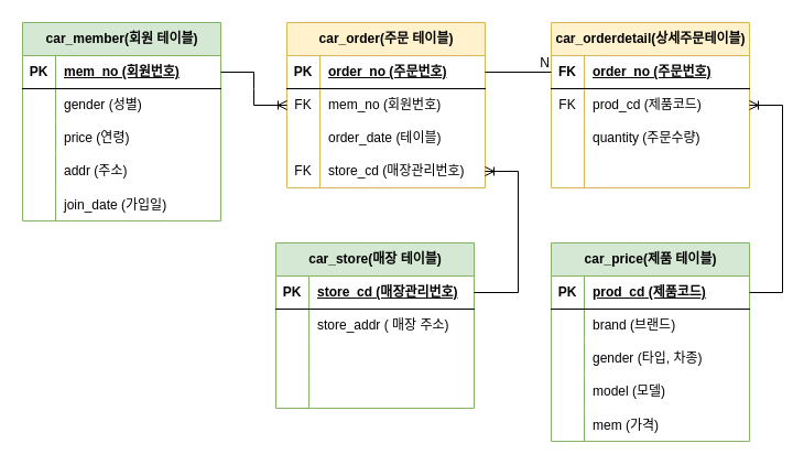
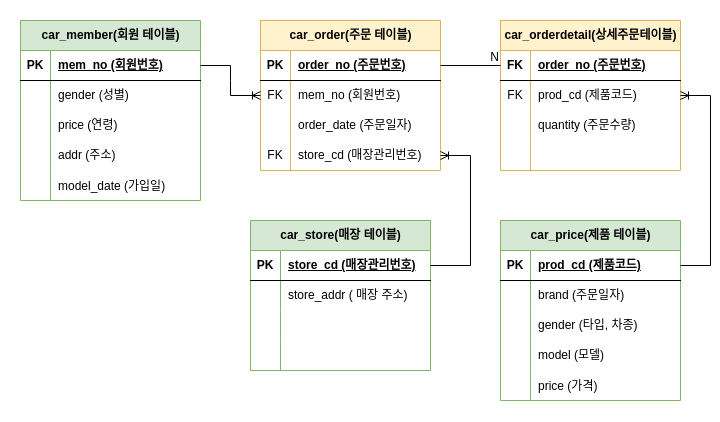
  <mxCell id="0" />
  <mxCell id="1" parent="0" />
  <mxCell id="2" value="car_orderdetail(상세주문테이블)" style="shape=table;startSize=30;container=1;collapsible=1;childLayout=tableLayout;fixedRows=1;rowLines=0;fontStyle=1;align=center;resizeLast=1;html=1;fillColor=#fff2cc;strokeColor=#d6b656;" vertex="1" parent="1"><mxGeometry x="500" y="20" width="180" height="150" as="geometry" /></mxCell>
  <mxCell id="3" value="" style="shape=tableRow;horizontal=0;startSize=0;swimlaneHead=0;swimlaneBody=0;fillColor=none;collapsible=0;dropTarget=0;points=[[0,0.5],[1,0.5]];portConstraint=eastwest;top=0;left=0;right=0;bottom=1;" vertex="1" parent="2"><mxGeometry y="30" width="180" height="30" as="geometry" /></mxCell>
  <mxCell id="4" value="FK" style="shape=partialRectangle;connectable=0;fillColor=none;top=0;left=0;bottom=0;right=0;fontStyle=1;overflow=hidden;whiteSpace=wrap;html=1;" vertex="1" parent="3"><mxGeometry width="30" height="30" as="geometry"><mxRectangle width="30" height="30" as="alternateBounds" /></mxGeometry></mxCell>
  <mxCell id="5" value="order_no (주문번호)" style="shape=partialRectangle;connectable=0;fillColor=none;top=0;left=0;bottom=0;right=0;align=left;spacingLeft=6;fontStyle=5;overflow=hidden;whiteSpace=wrap;html=1;" vertex="1" parent="3"><mxGeometry x="30" width="150" height="30" as="geometry"><mxRectangle width="150" height="30" as="alternateBounds" /></mxGeometry></mxCell>
  <mxCell id="6" value="" style="shape=tableRow;horizontal=0;startSize=0;swimlaneHead=0;swimlaneBody=0;fillColor=none;collapsible=0;dropTarget=0;points=[[0,0.5],[1,0.5]];portConstraint=eastwest;top=0;left=0;right=0;bottom=0;" vertex="1" parent="2"><mxGeometry y="60" width="180" height="30" as="geometry" /></mxCell>
  <mxCell id="7" value="FK" style="shape=partialRectangle;connectable=0;fillColor=none;top=0;left=0;bottom=0;right=0;editable=1;overflow=hidden;whiteSpace=wrap;html=1;" vertex="1" parent="6"><mxGeometry width="30" height="30" as="geometry"><mxRectangle width="30" height="30" as="alternateBounds" /></mxGeometry></mxCell>
  <mxCell id="8" value="prod_cd (제품코드)" style="shape=partialRectangle;connectable=0;fillColor=none;top=0;left=0;bottom=0;right=0;align=left;spacingLeft=6;overflow=hidden;whiteSpace=wrap;html=1;" vertex="1" parent="6"><mxGeometry x="30" width="150" height="30" as="geometry"><mxRectangle width="150" height="30" as="alternateBounds" /></mxGeometry></mxCell>
  <mxCell id="9" value="" style="shape=tableRow;horizontal=0;startSize=0;swimlaneHead=0;swimlaneBody=0;fillColor=none;collapsible=0;dropTarget=0;points=[[0,0.5],[1,0.5]];portConstraint=eastwest;top=0;left=0;right=0;bottom=0;" vertex="1" parent="2"><mxGeometry y="90" width="180" height="30" as="geometry" /></mxCell>
  <mxCell id="10" value="" style="shape=partialRectangle;connectable=0;fillColor=none;top=0;left=0;bottom=0;right=0;editable=1;overflow=hidden;whiteSpace=wrap;html=1;" vertex="1" parent="9"><mxGeometry width="30" height="30" as="geometry"><mxRectangle width="30" height="30" as="alternateBounds" /></mxGeometry></mxCell>
  <mxCell id="11" value="quantity (주문수량)" style="shape=partialRectangle;connectable=0;fillColor=none;top=0;left=0;bottom=0;right=0;align=left;spacingLeft=6;overflow=hidden;whiteSpace=wrap;html=1;" vertex="1" parent="9"><mxGeometry x="30" width="150" height="30" as="geometry"><mxRectangle width="150" height="30" as="alternateBounds" /></mxGeometry></mxCell>
  <mxCell id="12" value="" style="shape=tableRow;horizontal=0;startSize=0;swimlaneHead=0;swimlaneBody=0;fillColor=none;collapsible=0;dropTarget=0;points=[[0,0.5],[1,0.5]];portConstraint=eastwest;top=0;left=0;right=0;bottom=0;" vertex="1" parent="2"><mxGeometry y="120" width="180" height="30" as="geometry" /></mxCell>
  <mxCell id="13" value="" style="shape=partialRectangle;connectable=0;fillColor=none;top=0;left=0;bottom=0;right=0;editable=1;overflow=hidden;whiteSpace=wrap;html=1;" vertex="1" parent="12"><mxGeometry width="30" height="30" as="geometry"><mxRectangle width="30" height="30" as="alternateBounds" /></mxGeometry></mxCell>
  <mxCell id="14" value="" style="shape=partialRectangle;connectable=0;fillColor=none;top=0;left=0;bottom=0;right=0;align=left;spacingLeft=6;overflow=hidden;whiteSpace=wrap;html=1;" vertex="1" parent="12"><mxGeometry x="30" width="150" height="30" as="geometry"><mxRectangle width="150" height="30" as="alternateBounds" /></mxGeometry></mxCell>
  <mxCell id="15" value="car_member(회원 테이블)" style="shape=table;startSize=30;container=1;collapsible=1;childLayout=tableLayout;fixedRows=1;rowLines=0;fontStyle=1;align=center;resizeLast=1;html=1;fillColor=#d5e8d4;strokeColor=#82b366;" vertex="1" parent="1"><mxGeometry x="20" y="20" width="180" height="180" as="geometry" /></mxCell>
  <mxCell id="16" value="" style="shape=tableRow;horizontal=0;startSize=0;swimlaneHead=0;swimlaneBody=0;fillColor=none;collapsible=0;dropTarget=0;points=[[0,0.5],[1,0.5]];portConstraint=eastwest;top=0;left=0;right=0;bottom=1;" vertex="1" parent="15"><mxGeometry y="30" width="180" height="30" as="geometry" /></mxCell>
  <mxCell id="17" value="PK" style="shape=partialRectangle;connectable=0;fillColor=none;top=0;left=0;bottom=0;right=0;fontStyle=1;overflow=hidden;whiteSpace=wrap;html=1;" vertex="1" parent="16"><mxGeometry width="30" height="30" as="geometry"><mxRectangle width="30" height="30" as="alternateBounds" /></mxGeometry></mxCell>
  <mxCell id="18" value="mem_no (회원번호)" style="shape=partialRectangle;connectable=0;fillColor=none;top=0;left=0;bottom=0;right=0;align=left;spacingLeft=6;fontStyle=5;overflow=hidden;whiteSpace=wrap;html=1;" vertex="1" parent="16"><mxGeometry x="30" width="150" height="30" as="geometry"><mxRectangle width="150" height="30" as="alternateBounds" /></mxGeometry></mxCell>
  <mxCell id="19" value="" style="shape=tableRow;horizontal=0;startSize=0;swimlaneHead=0;swimlaneBody=0;fillColor=none;collapsible=0;dropTarget=0;points=[[0,0.5],[1,0.5]];portConstraint=eastwest;top=0;left=0;right=0;bottom=0;" vertex="1" parent="15"><mxGeometry y="60" width="180" height="30" as="geometry" /></mxCell>
  <mxCell id="20" value="" style="shape=partialRectangle;connectable=0;fillColor=none;top=0;left=0;bottom=0;right=0;editable=1;overflow=hidden;whiteSpace=wrap;html=1;" vertex="1" parent="19"><mxGeometry width="30" height="30" as="geometry"><mxRectangle width="30" height="30" as="alternateBounds" /></mxGeometry></mxCell>
  <mxCell id="21" value="gender (성별)" style="shape=partialRectangle;connectable=0;fillColor=none;top=0;left=0;bottom=0;right=0;align=left;spacingLeft=6;overflow=hidden;whiteSpace=wrap;html=1;" vertex="1" parent="19"><mxGeometry x="30" width="150" height="30" as="geometry"><mxRectangle width="150" height="30" as="alternateBounds" /></mxGeometry></mxCell>
  <mxCell id="22" value="" style="shape=tableRow;horizontal=0;startSize=0;swimlaneHead=0;swimlaneBody=0;fillColor=none;collapsible=0;dropTarget=0;points=[[0,0.5],[1,0.5]];portConstraint=eastwest;top=0;left=0;right=0;bottom=0;" vertex="1" parent="15"><mxGeometry y="90" width="180" height="30" as="geometry" /></mxCell>
  <mxCell id="23" value="" style="shape=partialRectangle;connectable=0;fillColor=none;top=0;left=0;bottom=0;right=0;editable=1;overflow=hidden;whiteSpace=wrap;html=1;" vertex="1" parent="22"><mxGeometry width="30" height="30" as="geometry"><mxRectangle width="30" height="30" as="alternateBounds" /></mxGeometry></mxCell>
  <mxCell id="24" value="price (연령)" style="shape=partialRectangle;connectable=0;fillColor=none;top=0;left=0;bottom=0;right=0;align=left;spacingLeft=6;overflow=hidden;whiteSpace=wrap;html=1;" vertex="1" parent="22"><mxGeometry x="30" width="150" height="30" as="geometry"><mxRectangle width="150" height="30" as="alternateBounds" /></mxGeometry></mxCell>
  <mxCell id="25" value="" style="shape=tableRow;horizontal=0;startSize=0;swimlaneHead=0;swimlaneBody=0;fillColor=none;collapsible=0;dropTarget=0;points=[[0,0.5],[1,0.5]];portConstraint=eastwest;top=0;left=0;right=0;bottom=0;" vertex="1" parent="15"><mxGeometry y="120" width="180" height="30" as="geometry" /></mxCell>
  <mxCell id="26" value="" style="shape=partialRectangle;connectable=0;fillColor=none;top=0;left=0;bottom=0;right=0;editable=1;overflow=hidden;whiteSpace=wrap;html=1;" vertex="1" parent="25"><mxGeometry width="30" height="30" as="geometry"><mxRectangle width="30" height="30" as="alternateBounds" /></mxGeometry></mxCell>
  <mxCell id="27" value="addr (주소)" style="shape=partialRectangle;connectable=0;fillColor=none;top=0;left=0;bottom=0;right=0;align=left;spacingLeft=6;overflow=hidden;whiteSpace=wrap;html=1;" vertex="1" parent="25"><mxGeometry x="30" width="150" height="30" as="geometry"><mxRectangle width="150" height="30" as="alternateBounds" /></mxGeometry></mxCell>
  <mxCell id="28" value="" style="shape=tableRow;horizontal=0;startSize=0;swimlaneHead=0;swimlaneBody=0;fillColor=none;collapsible=0;dropTarget=0;points=[[0,0.5],[1,0.5]];portConstraint=eastwest;top=0;left=0;right=0;bottom=0;" vertex="1" parent="15"><mxGeometry y="150" width="180" height="30" as="geometry" /></mxCell>
  <mxCell id="29" value="" style="shape=partialRectangle;connectable=0;fillColor=none;top=0;left=0;bottom=0;right=0;editable=1;overflow=hidden;" vertex="1" parent="28"><mxGeometry width="30" height="30" as="geometry"><mxRectangle width="30" height="30" as="alternateBounds" /></mxGeometry></mxCell>
- <mxCell id="30" value="join_date (가입일)" style="shape=partialRectangle;connectable=0;fillColor=none;top=0;left=0;bottom=0;right=0;align=left;spacingLeft=6;overflow=hidden;" vertex="1" parent="28"><mxGeometry x="30" width="150" height="30" as="geometry"><mxRectangle width="150" height="30" as="alternateBounds" /></mxGeometry></mxCell>
+ <mxCell id="30" value="model_date (가입일)" style="shape=partialRectangle;connectable=0;fillColor=none;top=0;left=0;bottom=0;right=0;align=left;spacingLeft=6;overflow=hidden;" vertex="1" parent="28"><mxGeometry x="30" width="150" height="30" as="geometry"><mxRectangle width="150" height="30" as="alternateBounds" /></mxGeometry></mxCell>
  <mxCell id="31" value="car_order(주문 테이블)" style="shape=table;startSize=30;container=1;collapsible=1;childLayout=tableLayout;fixedRows=1;rowLines=0;fontStyle=1;align=center;resizeLast=1;html=1;fillColor=#fff2cc;strokeColor=#d6b656;" vertex="1" parent="1"><mxGeometry x="260" y="20" width="180" height="150" as="geometry" /></mxCell>
  <mxCell id="32" value="" style="shape=tableRow;horizontal=0;startSize=0;swimlaneHead=0;swimlaneBody=0;fillColor=none;collapsible=0;dropTarget=0;points=[[0,0.5],[1,0.5]];portConstraint=eastwest;top=0;left=0;right=0;bottom=1;" vertex="1" parent="31"><mxGeometry y="30" width="180" height="30" as="geometry" /></mxCell>
  <mxCell id="33" value="PK" style="shape=partialRectangle;connectable=0;fillColor=none;top=0;left=0;bottom=0;right=0;fontStyle=1;overflow=hidden;whiteSpace=wrap;html=1;" vertex="1" parent="32"><mxGeometry width="30" height="30" as="geometry"><mxRectangle width="30" height="30" as="alternateBounds" /></mxGeometry></mxCell>
  <mxCell id="34" value="order_no (주문번호)" style="shape=partialRectangle;connectable=0;fillColor=none;top=0;left=0;bottom=0;right=0;align=left;spacingLeft=6;fontStyle=5;overflow=hidden;whiteSpace=wrap;html=1;" vertex="1" parent="32"><mxGeometry x="30" width="150" height="30" as="geometry"><mxRectangle width="150" height="30" as="alternateBounds" /></mxGeometry></mxCell>
  <mxCell id="35" value="" style="shape=tableRow;horizontal=0;startSize=0;swimlaneHead=0;swimlaneBody=0;fillColor=none;collapsible=0;dropTarget=0;points=[[0,0.5],[1,0.5]];portConstraint=eastwest;top=0;left=0;right=0;bottom=0;" vertex="1" parent="31"><mxGeometry y="60" width="180" height="30" as="geometry" /></mxCell>
  <mxCell id="36" value="FK" style="shape=partialRectangle;connectable=0;fillColor=none;top=0;left=0;bottom=0;right=0;editable=1;overflow=hidden;whiteSpace=wrap;html=1;" vertex="1" parent="35"><mxGeometry width="30" height="30" as="geometry"><mxRectangle width="30" height="30" as="alternateBounds" /></mxGeometry></mxCell>
  <mxCell id="37" value="mem_no (회원번호)" style="shape=partialRectangle;connectable=0;fillColor=none;top=0;left=0;bottom=0;right=0;align=left;spacingLeft=6;overflow=hidden;whiteSpace=wrap;html=1;" vertex="1" parent="35"><mxGeometry x="30" width="150" height="30" as="geometry"><mxRectangle width="150" height="30" as="alternateBounds" /></mxGeometry></mxCell>
  <mxCell id="38" value="" style="shape=tableRow;horizontal=0;startSize=0;swimlaneHead=0;swimlaneBody=0;fillColor=none;collapsible=0;dropTarget=0;points=[[0,0.5],[1,0.5]];portConstraint=eastwest;top=0;left=0;right=0;bottom=0;" vertex="1" parent="31"><mxGeometry y="90" width="180" height="30" as="geometry" /></mxCell>
  <mxCell id="39" value="" style="shape=partialRectangle;connectable=0;fillColor=none;top=0;left=0;bottom=0;right=0;editable=1;overflow=hidden;whiteSpace=wrap;html=1;" vertex="1" parent="38"><mxGeometry width="30" height="30" as="geometry"><mxRectangle width="30" height="30" as="alternateBounds" /></mxGeometry></mxCell>
- <mxCell id="40" value="order_date (테이블)" style="shape=partialRectangle;connectable=0;fillColor=none;top=0;left=0;bottom=0;right=0;align=left;spacingLeft=6;overflow=hidden;whiteSpace=wrap;html=1;" vertex="1" parent="38"><mxGeometry x="30" width="150" height="30" as="geometry"><mxRectangle width="150" height="30" as="alternateBounds" /></mxGeometry></mxCell>
+ <mxCell id="40" value="order_date (주문일자)" style="shape=partialRectangle;connectable=0;fillColor=none;top=0;left=0;bottom=0;right=0;align=left;spacingLeft=6;overflow=hidden;whiteSpace=wrap;html=1;" vertex="1" parent="38"><mxGeometry x="30" width="150" height="30" as="geometry"><mxRectangle width="150" height="30" as="alternateBounds" /></mxGeometry></mxCell>
  <mxCell id="41" value="" style="shape=tableRow;horizontal=0;startSize=0;swimlaneHead=0;swimlaneBody=0;fillColor=none;collapsible=0;dropTarget=0;points=[[0,0.5],[1,0.5]];portConstraint=eastwest;top=0;left=0;right=0;bottom=0;" vertex="1" parent="31"><mxGeometry y="120" width="180" height="30" as="geometry" /></mxCell>
  <mxCell id="42" value="FK" style="shape=partialRectangle;connectable=0;fillColor=none;top=0;left=0;bottom=0;right=0;editable=1;overflow=hidden;whiteSpace=wrap;html=1;" vertex="1" parent="41"><mxGeometry width="30" height="30" as="geometry"><mxRectangle width="30" height="30" as="alternateBounds" /></mxGeometry></mxCell>
  <mxCell id="43" value="store_cd (매장관리번호)" style="shape=partialRectangle;connectable=0;fillColor=none;top=0;left=0;bottom=0;right=0;align=left;spacingLeft=6;overflow=hidden;whiteSpace=wrap;html=1;" vertex="1" parent="41"><mxGeometry x="30" width="150" height="30" as="geometry"><mxRectangle width="150" height="30" as="alternateBounds" /></mxGeometry></mxCell>
  <mxCell id="44" value="car_store(매장 테이블)" style="shape=table;startSize=30;container=1;collapsible=1;childLayout=tableLayout;fixedRows=1;rowLines=0;fontStyle=1;align=center;resizeLast=1;html=1;fillColor=#d5e8d4;strokeColor=#82b366;" vertex="1" parent="1"><mxGeometry x="250" y="220" width="180" height="150" as="geometry" /></mxCell>
  <mxCell id="45" value="" style="shape=tableRow;horizontal=0;startSize=0;swimlaneHead=0;swimlaneBody=0;fillColor=none;collapsible=0;dropTarget=0;points=[[0,0.5],[1,0.5]];portConstraint=eastwest;top=0;left=0;right=0;bottom=1;" vertex="1" parent="44"><mxGeometry y="30" width="180" height="30" as="geometry" /></mxCell>
  <mxCell id="46" value="PK" style="shape=partialRectangle;connectable=0;fillColor=none;top=0;left=0;bottom=0;right=0;fontStyle=1;overflow=hidden;whiteSpace=wrap;html=1;" vertex="1" parent="45"><mxGeometry width="30" height="30" as="geometry"><mxRectangle width="30" height="30" as="alternateBounds" /></mxGeometry></mxCell>
  <mxCell id="47" value="store_cd (매장관리번호)" style="shape=partialRectangle;connectable=0;fillColor=none;top=0;left=0;bottom=0;right=0;align=left;spacingLeft=6;fontStyle=5;overflow=hidden;whiteSpace=wrap;html=1;" vertex="1" parent="45"><mxGeometry x="30" width="150" height="30" as="geometry"><mxRectangle width="150" height="30" as="alternateBounds" /></mxGeometry></mxCell>
  <mxCell id="48" value="" style="shape=tableRow;horizontal=0;startSize=0;swimlaneHead=0;swimlaneBody=0;fillColor=none;collapsible=0;dropTarget=0;points=[[0,0.5],[1,0.5]];portConstraint=eastwest;top=0;left=0;right=0;bottom=0;" vertex="1" parent="44"><mxGeometry y="60" width="180" height="30" as="geometry" /></mxCell>
  <mxCell id="49" value="" style="shape=partialRectangle;connectable=0;fillColor=none;top=0;left=0;bottom=0;right=0;editable=1;overflow=hidden;whiteSpace=wrap;html=1;" vertex="1" parent="48"><mxGeometry width="30" height="30" as="geometry"><mxRectangle width="30" height="30" as="alternateBounds" /></mxGeometry></mxCell>
  <mxCell id="50" value="store_addr ( 매장 주소)" style="shape=partialRectangle;connectable=0;fillColor=none;top=0;left=0;bottom=0;right=0;align=left;spacingLeft=6;overflow=hidden;whiteSpace=wrap;html=1;" vertex="1" parent="48"><mxGeometry x="30" width="150" height="30" as="geometry"><mxRectangle width="150" height="30" as="alternateBounds" /></mxGeometry></mxCell>
  <mxCell id="51" value="" style="shape=tableRow;horizontal=0;startSize=0;swimlaneHead=0;swimlaneBody=0;fillColor=none;collapsible=0;dropTarget=0;points=[[0,0.5],[1,0.5]];portConstraint=eastwest;top=0;left=0;right=0;bottom=0;" vertex="1" parent="44"><mxGeometry y="90" width="180" height="30" as="geometry" /></mxCell>
  <mxCell id="52" value="" style="shape=partialRectangle;connectable=0;fillColor=none;top=0;left=0;bottom=0;right=0;editable=1;overflow=hidden;whiteSpace=wrap;html=1;" vertex="1" parent="51"><mxGeometry width="30" height="30" as="geometry"><mxRectangle width="30" height="30" as="alternateBounds" /></mxGeometry></mxCell>
  <mxCell id="53" value="" style="shape=partialRectangle;connectable=0;fillColor=none;top=0;left=0;bottom=0;right=0;align=left;spacingLeft=6;overflow=hidden;whiteSpace=wrap;html=1;" vertex="1" parent="51"><mxGeometry x="30" width="150" height="30" as="geometry"><mxRectangle width="150" height="30" as="alternateBounds" /></mxGeometry></mxCell>
  <mxCell id="54" value="" style="shape=tableRow;horizontal=0;startSize=0;swimlaneHead=0;swimlaneBody=0;fillColor=none;collapsible=0;dropTarget=0;points=[[0,0.5],[1,0.5]];portConstraint=eastwest;top=0;left=0;right=0;bottom=0;" vertex="1" parent="44"><mxGeometry y="120" width="180" height="30" as="geometry" /></mxCell>
  <mxCell id="55" value="" style="shape=partialRectangle;connectable=0;fillColor=none;top=0;left=0;bottom=0;right=0;editable=1;overflow=hidden;whiteSpace=wrap;html=1;" vertex="1" parent="54"><mxGeometry width="30" height="30" as="geometry"><mxRectangle width="30" height="30" as="alternateBounds" /></mxGeometry></mxCell>
  <mxCell id="56" value="" style="shape=partialRectangle;connectable=0;fillColor=none;top=0;left=0;bottom=0;right=0;align=left;spacingLeft=6;overflow=hidden;whiteSpace=wrap;html=1;" vertex="1" parent="54"><mxGeometry x="30" width="150" height="30" as="geometry"><mxRectangle width="150" height="30" as="alternateBounds" /></mxGeometry></mxCell>
  <mxCell id="57" value="car_price(제품 테이블)" style="shape=table;startSize=30;container=1;collapsible=1;childLayout=tableLayout;fixedRows=1;rowLines=0;fontStyle=1;align=center;resizeLast=1;html=1;fillColor=#d5e8d4;strokeColor=#82b366;" vertex="1" parent="1"><mxGeometry x="500" y="220" width="180" height="180" as="geometry" /></mxCell>
  <mxCell id="58" value="" style="shape=tableRow;horizontal=0;startSize=0;swimlaneHead=0;swimlaneBody=0;fillColor=none;collapsible=0;dropTarget=0;points=[[0,0.5],[1,0.5]];portConstraint=eastwest;top=0;left=0;right=0;bottom=1;" vertex="1" parent="57"><mxGeometry y="30" width="180" height="30" as="geometry" /></mxCell>
  <mxCell id="59" value="PK" style="shape=partialRectangle;connectable=0;fillColor=none;top=0;left=0;bottom=0;right=0;fontStyle=1;overflow=hidden;whiteSpace=wrap;html=1;" vertex="1" parent="58"><mxGeometry width="30" height="30" as="geometry"><mxRectangle width="30" height="30" as="alternateBounds" /></mxGeometry></mxCell>
  <mxCell id="60" value="prod_cd (제품코드)" style="shape=partialRectangle;connectable=0;fillColor=none;top=0;left=0;bottom=0;right=0;align=left;spacingLeft=6;fontStyle=5;overflow=hidden;whiteSpace=wrap;html=1;" vertex="1" parent="58"><mxGeometry x="30" width="150" height="30" as="geometry"><mxRectangle width="150" height="30" as="alternateBounds" /></mxGeometry></mxCell>
  <mxCell id="61" value="" style="shape=tableRow;horizontal=0;startSize=0;swimlaneHead=0;swimlaneBody=0;fillColor=none;collapsible=0;dropTarget=0;points=[[0,0.5],[1,0.5]];portConstraint=eastwest;top=0;left=0;right=0;bottom=0;" vertex="1" parent="57"><mxGeometry y="60" width="180" height="30" as="geometry" /></mxCell>
  <mxCell id="62" value="" style="shape=partialRectangle;connectable=0;fillColor=none;top=0;left=0;bottom=0;right=0;editable=1;overflow=hidden;whiteSpace=wrap;html=1;" vertex="1" parent="61"><mxGeometry width="30" height="30" as="geometry"><mxRectangle width="30" height="30" as="alternateBounds" /></mxGeometry></mxCell>
- <mxCell id="63" value="brand (브랜드)" style="shape=partialRectangle;connectable=0;fillColor=none;top=0;left=0;bottom=0;right=0;align=left;spacingLeft=6;overflow=hidden;whiteSpace=wrap;html=1;" vertex="1" parent="61"><mxGeometry x="30" width="150" height="30" as="geometry"><mxRectangle width="150" height="30" as="alternateBounds" /></mxGeometry></mxCell>
+ <mxCell id="63" value="brand (주문일자)" style="shape=partialRectangle;connectable=0;fillColor=none;top=0;left=0;bottom=0;right=0;align=left;spacingLeft=6;overflow=hidden;whiteSpace=wrap;html=1;" vertex="1" parent="61"><mxGeometry x="30" width="150" height="30" as="geometry"><mxRectangle width="150" height="30" as="alternateBounds" /></mxGeometry></mxCell>
  <mxCell id="64" value="" style="shape=tableRow;horizontal=0;startSize=0;swimlaneHead=0;swimlaneBody=0;fillColor=none;collapsible=0;dropTarget=0;points=[[0,0.5],[1,0.5]];portConstraint=eastwest;top=0;left=0;right=0;bottom=0;" vertex="1" parent="57"><mxGeometry y="90" width="180" height="30" as="geometry" /></mxCell>
  <mxCell id="65" value="" style="shape=partialRectangle;connectable=0;fillColor=none;top=0;left=0;bottom=0;right=0;editable=1;overflow=hidden;whiteSpace=wrap;html=1;" vertex="1" parent="64"><mxGeometry width="30" height="30" as="geometry"><mxRectangle width="30" height="30" as="alternateBounds" /></mxGeometry></mxCell>
  <mxCell id="66" value="gender (타입, 차종)" style="shape=partialRectangle;connectable=0;fillColor=none;top=0;left=0;bottom=0;right=0;align=left;spacingLeft=6;overflow=hidden;whiteSpace=wrap;html=1;" vertex="1" parent="64"><mxGeometry x="30" width="150" height="30" as="geometry"><mxRectangle width="150" height="30" as="alternateBounds" /></mxGeometry></mxCell>
  <mxCell id="67" value="" style="shape=tableRow;horizontal=0;startSize=0;swimlaneHead=0;swimlaneBody=0;fillColor=none;collapsible=0;dropTarget=0;points=[[0,0.5],[1,0.5]];portConstraint=eastwest;top=0;left=0;right=0;bottom=0;" vertex="1" parent="57"><mxGeometry y="120" width="180" height="30" as="geometry" /></mxCell>
  <mxCell id="68" value="" style="shape=partialRectangle;connectable=0;fillColor=none;top=0;left=0;bottom=0;right=0;editable=1;overflow=hidden;whiteSpace=wrap;html=1;" vertex="1" parent="67"><mxGeometry width="30" height="30" as="geometry"><mxRectangle width="30" height="30" as="alternateBounds" /></mxGeometry></mxCell>
  <mxCell id="69" value="model (모델)" style="shape=partialRectangle;connectable=0;fillColor=none;top=0;left=0;bottom=0;right=0;align=left;spacingLeft=6;overflow=hidden;whiteSpace=wrap;html=1;" vertex="1" parent="67"><mxGeometry x="30" width="150" height="30" as="geometry"><mxRectangle width="150" height="30" as="alternateBounds" /></mxGeometry></mxCell>
  <mxCell id="70" value="" style="shape=tableRow;horizontal=0;startSize=0;swimlaneHead=0;swimlaneBody=0;fillColor=none;collapsible=0;dropTarget=0;points=[[0,0.5],[1,0.5]];portConstraint=eastwest;top=0;left=0;right=0;bottom=0;" vertex="1" parent="57"><mxGeometry y="150" width="180" height="30" as="geometry" /></mxCell>
  <mxCell id="71" value="" style="shape=partialRectangle;connectable=0;fillColor=none;top=0;left=0;bottom=0;right=0;editable=1;overflow=hidden;" vertex="1" parent="70"><mxGeometry width="30" height="30" as="geometry"><mxRectangle width="30" height="30" as="alternateBounds" /></mxGeometry></mxCell>
- <mxCell id="72" value="mem (가격)" style="shape=partialRectangle;connectable=0;fillColor=none;top=0;left=0;bottom=0;right=0;align=left;spacingLeft=6;overflow=hidden;" vertex="1" parent="70"><mxGeometry x="30" width="150" height="30" as="geometry"><mxRectangle width="150" height="30" as="alternateBounds" /></mxGeometry></mxCell>
+ <mxCell id="72" value="price (가격)" style="shape=partialRectangle;connectable=0;fillColor=none;top=0;left=0;bottom=0;right=0;align=left;spacingLeft=6;overflow=hidden;" vertex="1" parent="70"><mxGeometry x="30" width="150" height="30" as="geometry"><mxRectangle width="150" height="30" as="alternateBounds" /></mxGeometry></mxCell>
  <mxCell id="73" value="" style="edgeStyle=entityRelationEdgeStyle;fontSize=12;html=1;endArrow=ERoneToMany;rounded=0;" edge="1" parent="1" source="16" target="35"><mxGeometry width="100" height="100" relative="1" as="geometry"><mxPoint x="370" y="220" as="sourcePoint" /><mxPoint x="470" y="120" as="targetPoint" /></mxGeometry></mxCell>
  <mxCell id="74" value="" style="edgeStyle=entityRelationEdgeStyle;fontSize=12;html=1;endArrow=ERoneToMany;rounded=0;exitX=1;exitY=0.5;exitDx=0;exitDy=0;" edge="1" parent="1" source="58" target="6"><mxGeometry width="100" height="100" relative="1" as="geometry"><mxPoint x="256" y="261" as="sourcePoint" /><mxPoint x="470" y="120" as="targetPoint" /><Array as="points"><mxPoint x="260" y="240" /><mxPoint x="230" y="240" /></Array></mxGeometry></mxCell>
  <mxCell id="75" value="" style="endArrow=none;html=1;rounded=0;exitX=1;exitY=0.5;exitDx=0;exitDy=0;entryX=0;entryY=0.5;entryDx=0;entryDy=0;" edge="1" parent="1" source="32" target="3"><mxGeometry relative="1" as="geometry"><mxPoint x="340" y="170" as="sourcePoint" /><mxPoint x="500" y="170" as="targetPoint" /></mxGeometry></mxCell>
  <mxCell id="76" value="N" style="resizable=0;html=1;whiteSpace=wrap;align=right;verticalAlign=bottom;" connectable="0" vertex="1" parent="75"><mxGeometry x="1" relative="1" as="geometry" /></mxCell>
  <mxCell id="77" value="" style="edgeStyle=entityRelationEdgeStyle;fontSize=12;html=1;endArrow=ERoneToMany;rounded=0;" edge="1" parent="1" source="45" target="41"><mxGeometry width="100" height="100" relative="1" as="geometry"><mxPoint x="370" y="220" as="sourcePoint" /><mxPoint x="470" y="120" as="targetPoint" /></mxGeometry></mxCell>
